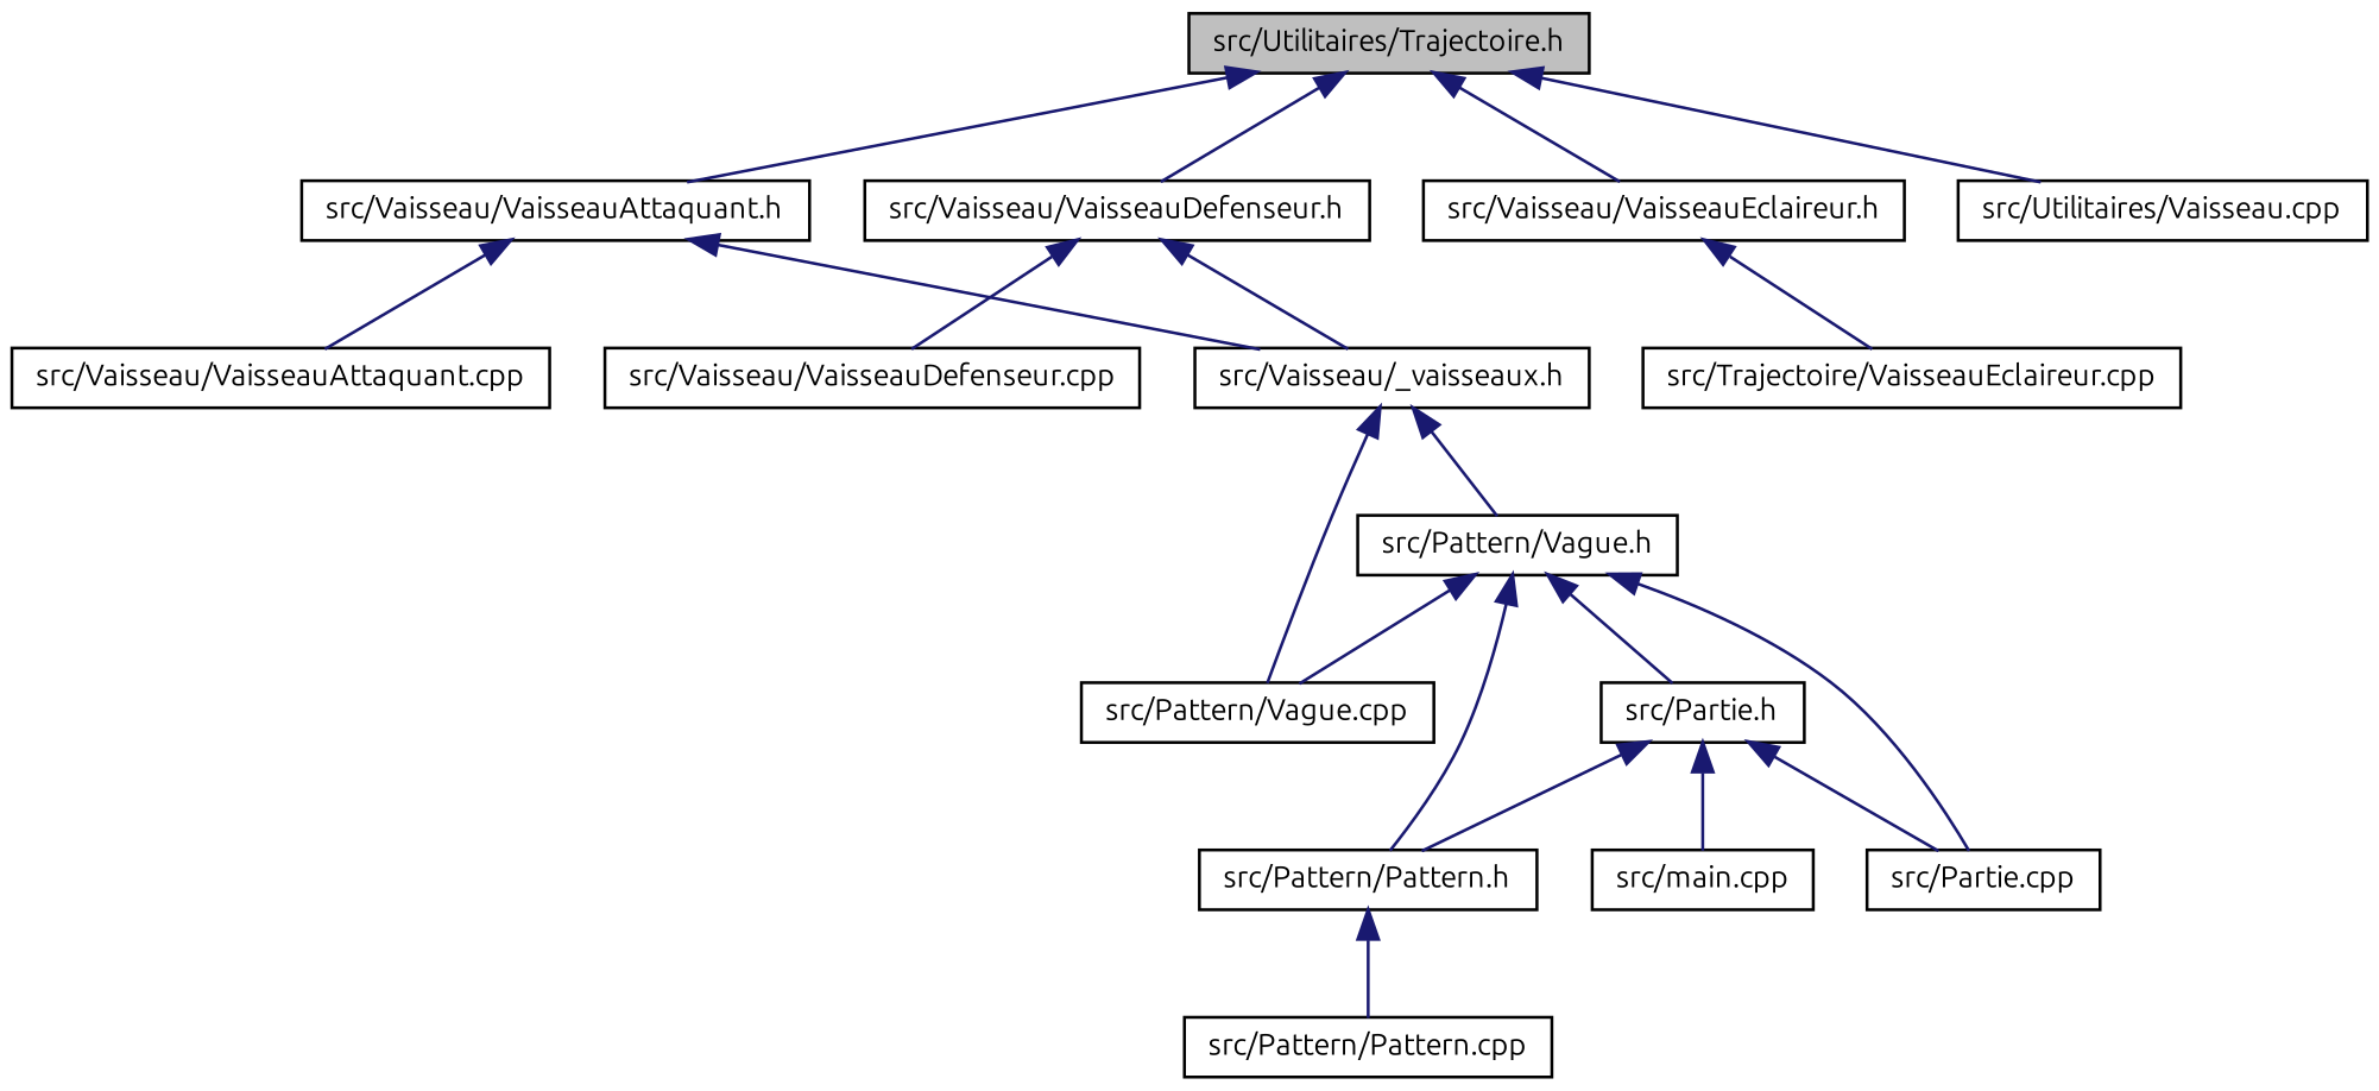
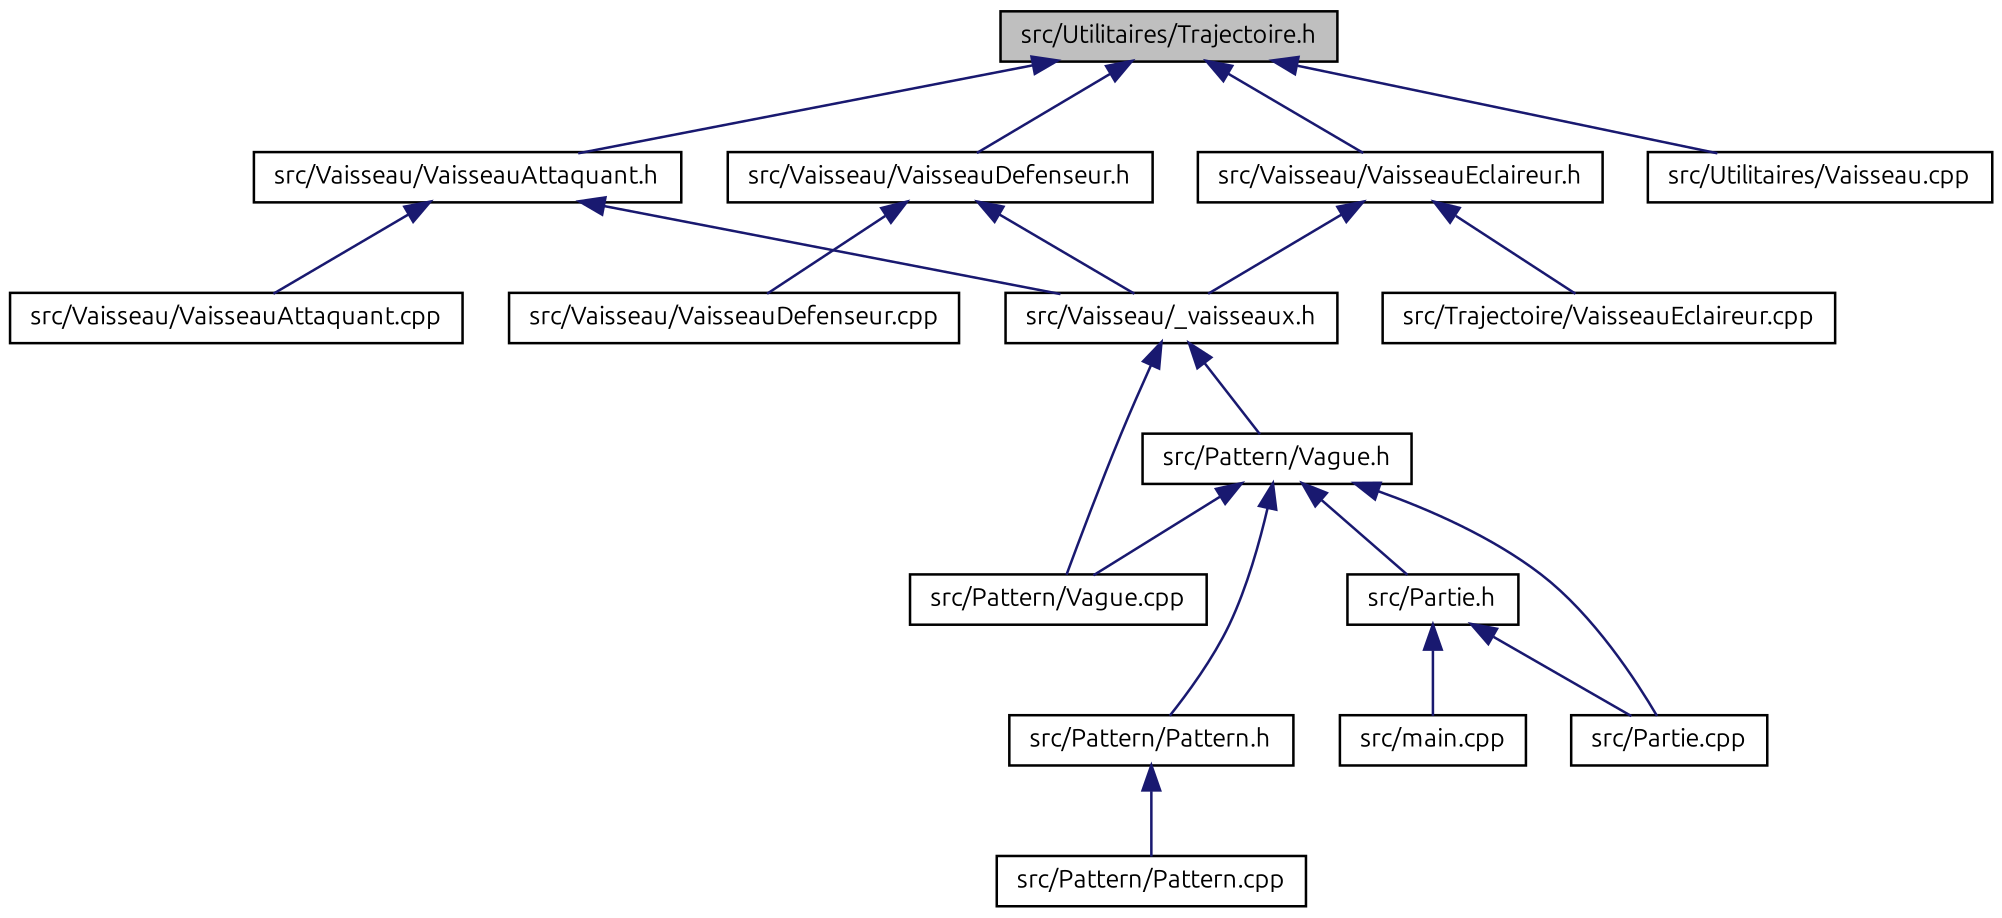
  digraph {
    fontname=Ubuntu
    node [color=black fillcolor=white fontname=Ubuntu fontsize=10 shape=record style=filled]
    edge [color=midnightblue dir=back fontname=Ubuntu fontsize=10 labelfontname=Helvetica labelfontsize=10 style=solid]
    n1 [fillcolor=grey75 fontcolor=black height=0.2 label="src/Utilitaires/Trajectoire.h" width=0.4]
    n2 [height=0.2 label="src/Vaisseau/VaisseauEclaireur.h" width=0.4]
    n3 [height=0.2 label="src/Vaisseau/VaisseauAttaquant.h" width=0.4]
    n4 [height=0.2 label="src/Vaisseau/VaisseauDefenseur.h" width=0.4]
    n5 [height=0.2 label="src/Utilitaires/Vaisseau.cpp" width=0.4]
    n6 [height=0.2 label="src/Vaisseau/_vaisseaux.h" width=0.4]
    n7 [height=0.2 label="src/Trajectoire/VaisseauEclaireur.cpp" width=0.4]
    n8 [height=0.2 label="src/Vaisseau/VaisseauAttaquant.cpp" width=0.4]
    n9 [height=0.2 label="src/Vaisseau/VaisseauDefenseur.cpp" width=0.4]
    n10 [height=0.2 label="src/Pattern/Vague.h" width=0.4]
    n11 [height=0.2 label="src/Pattern/Vague.cpp" width=0.4]
    n12 [height=0.2 label="src/Partie.cpp" width=0.4]
    n13 [height=0.2 label="src/Partie.h" width=0.4]
    n14 [height=0.2 label="src/Pattern/Pattern.h" width=0.4]
    n15 [height=0.2 label="src/main.cpp" width=0.4]
    n16 [height=0.2 label="src/Pattern/Pattern.cpp" width=0.4]
    n1 -> n2
    n1 -> n3
    n1 -> n4
    n1 -> n5
+   n2 -> n6
    n2 -> n7
    n3 -> n6
    n3 -> n8
    n4 -> n6
    n4 -> n9
    n6 -> n10
    n6 -> n11
    n10 -> n11
    n10 -> n12
    n10 -> n13
    n10 -> n14
    n13 -> n12
-   n13 -> n14
    n13 -> n15
    n14 -> n16
  }
